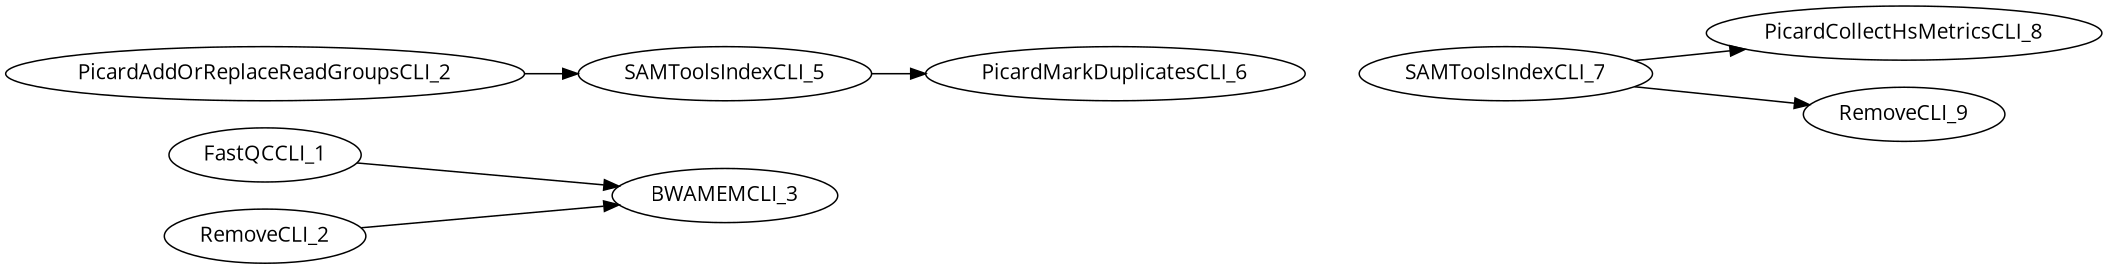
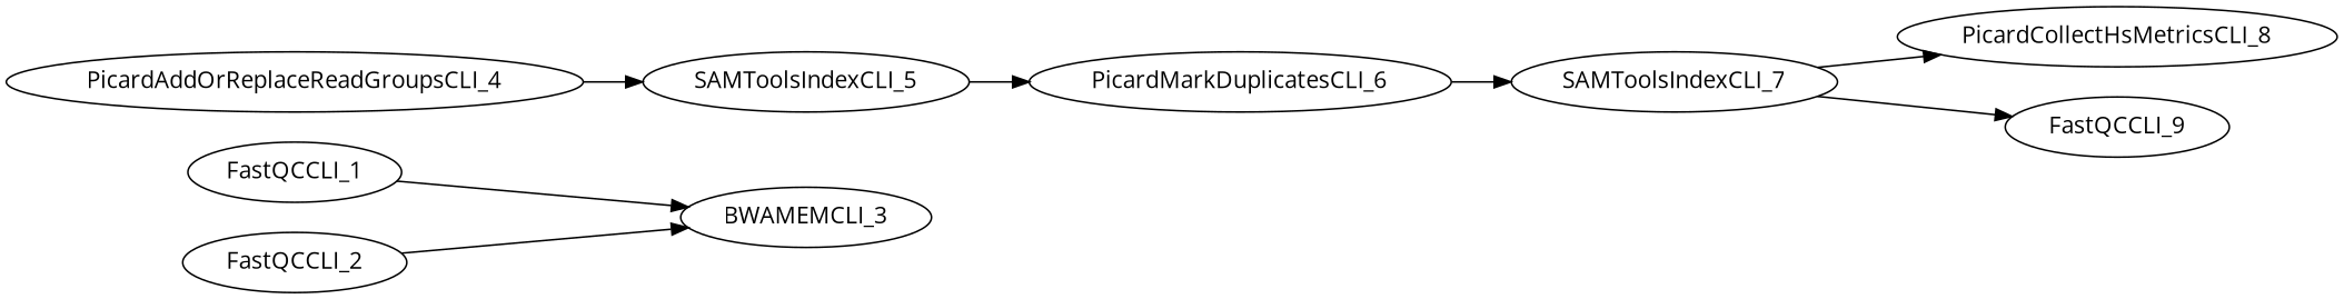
  digraph {
    fontname="Open Sans"
    rankdir=LR
    node [fontname="Open Sans"]
    edge [fontname="Open Sans"]
    n1 [label=FastQCCLI_1]
    n2 [label=BWAMEMCLI_3]
-   n3 [label=RemoveCLI_2]
-   n4 [label=PicardAddOrReplaceReadGroupsCLI_2]
+   n3 [label=FastQCCLI_2]
+   n4 [label=PicardAddOrReplaceReadGroupsCLI_4]
    n5 [label=SAMToolsIndexCLI_5]
    n6 [label=PicardMarkDuplicatesCLI_6]
    n7 [label=SAMToolsIndexCLI_7]
    n8 [label=PicardCollectHsMetricsCLI_8]
-   n9 [label=RemoveCLI_9]
+   n9 [label=FastQCCLI_9]
    n1 -> n2
    n3 -> n2
    n4 -> n5
    n5 -> n6
+   n6 -> n7
    n7 -> n8
    n7 -> n9
  }
